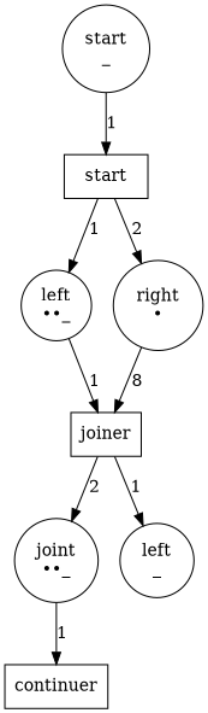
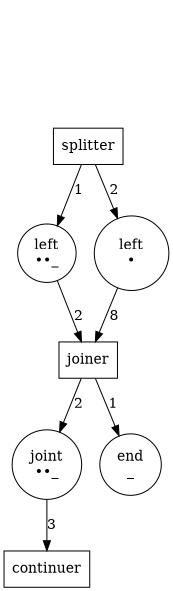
  digraph {
    node [shape=circle]
-   n1 [label="start\n_\n"]
-   n2 [label=start shape=box]
+   n2 [label=splitter shape=box]
    n3 [label="left\n••_\n"]
-   n4 [label="right\n•\n"]
+   n4 [label="left\n•\n"]
    n5 [label=joiner shape=box]
    n6 [label="joint\n••_\n"]
-   n7 [label="left\n_\n"]
+   n7 [label="end\n_\n"]
    n8 [label=continuer shape=box]
-   n1 -> n2 [label=1]
    n2 -> n3 [label=1]
    n2 -> n4 [label=2]
-   n3 -> n5 [label=1]
+   n3 -> n5 [label=2]
    n4 -> n5 [label=8]
    n5 -> n6 [label=2]
    n5 -> n7 [label=1]
-   n6 -> n8 [label=1]
+   n6 -> n8 [label=3]
  }
